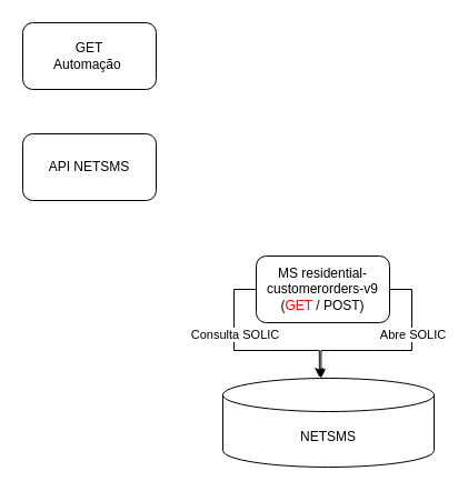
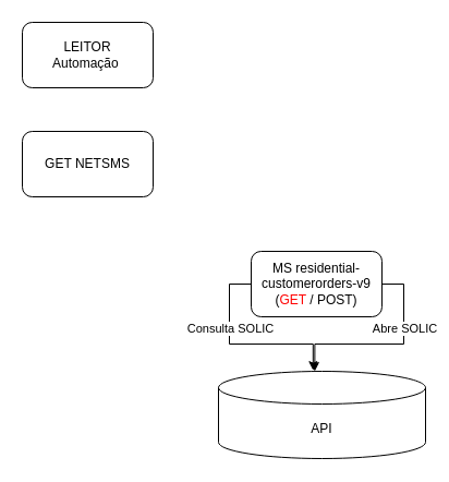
  <mxCell id="0" />
  <mxCell id="1" parent="0" />
- <mxCell id="2" value="GET&lt;div&gt;Automação&amp;nbsp;&lt;/div&gt;" style="rounded=1;whiteSpace=wrap;html=1;" vertex="1" parent="1"><mxGeometry x="20" y="20" width="120" height="60" as="geometry" /></mxCell>
- <mxCell id="3" value="API NETSMS" style="rounded=1;whiteSpace=wrap;html=1;" vertex="1" parent="1"><mxGeometry x="20" y="120" width="120" height="60" as="geometry" /></mxCell>
+ <mxCell id="2" value="LEITOR&lt;div&gt;Automação&amp;nbsp;&lt;/div&gt;" style="rounded=1;whiteSpace=wrap;html=1;" vertex="1" parent="1"><mxGeometry x="20" y="20" width="120" height="60" as="geometry" /></mxCell>
+ <mxCell id="3" value="GET NETSMS" style="rounded=1;whiteSpace=wrap;html=1;" vertex="1" parent="1"><mxGeometry x="20" y="120" width="120" height="60" as="geometry" /></mxCell>
  <mxCell id="4" value="MS&amp;nbsp;&lt;span data-olk-copy-source=&quot;MessageBody&quot;&gt;residential-customerorders-v9 (&lt;font style=&quot;color: rgb(255, 0, 0);&quot;&gt;GET&lt;/font&gt; / POST)&lt;/span&gt;" style="rounded=1;whiteSpace=wrap;html=1;" vertex="1" parent="1"><mxGeometry x="230" y="230" width="120" height="60" as="geometry" /></mxCell>
- <mxCell id="5" value="NETSMS" style="shape=cylinder3;whiteSpace=wrap;html=1;boundedLbl=1;backgroundOutline=1;size=15;" vertex="1" parent="1"><mxGeometry x="200" y="340" width="190" height="80" as="geometry" /></mxCell>
+ <mxCell id="5" value="API" style="shape=cylinder3;whiteSpace=wrap;html=1;boundedLbl=1;backgroundOutline=1;size=15;" vertex="1" parent="1"><mxGeometry x="200" y="340" width="190" height="80" as="geometry" /></mxCell>
  <mxCell id="6" style="edgeStyle=orthogonalEdgeStyle;rounded=0;orthogonalLoop=1;jettySize=auto;html=1;entryX=0.457;entryY=-0.01;entryDx=0;entryDy=0;entryPerimeter=0;exitX=0;exitY=0.5;exitDx=0;exitDy=0;" edge="1" parent="1" source="4" target="5"><mxGeometry relative="1" as="geometry" /></mxCell>
  <mxCell id="7" value="Consulta SOLIC" style="edgeLabel;html=1;align=center;verticalAlign=middle;resizable=0;points=[];" vertex="1" connectable="0" parent="6"><mxGeometry x="-0.469" relative="1" as="geometry"><mxPoint y="13" as="offset" /></mxGeometry></mxCell>
  <mxCell id="8" style="edgeStyle=orthogonalEdgeStyle;rounded=0;orthogonalLoop=1;jettySize=auto;html=1;entryX=0.465;entryY=0;entryDx=0;entryDy=0;entryPerimeter=0;exitX=1;exitY=0.5;exitDx=0;exitDy=0;" edge="1" parent="1" source="4" target="5"><mxGeometry relative="1" as="geometry" /></mxCell>
  <mxCell id="9" value="Abre SOLIC" style="edgeLabel;html=1;align=center;verticalAlign=middle;resizable=0;points=[];" vertex="1" connectable="0" parent="8"><mxGeometry x="0.268" y="-1" relative="1" as="geometry"><mxPoint x="40" y="-14" as="offset" /></mxGeometry></mxCell>
